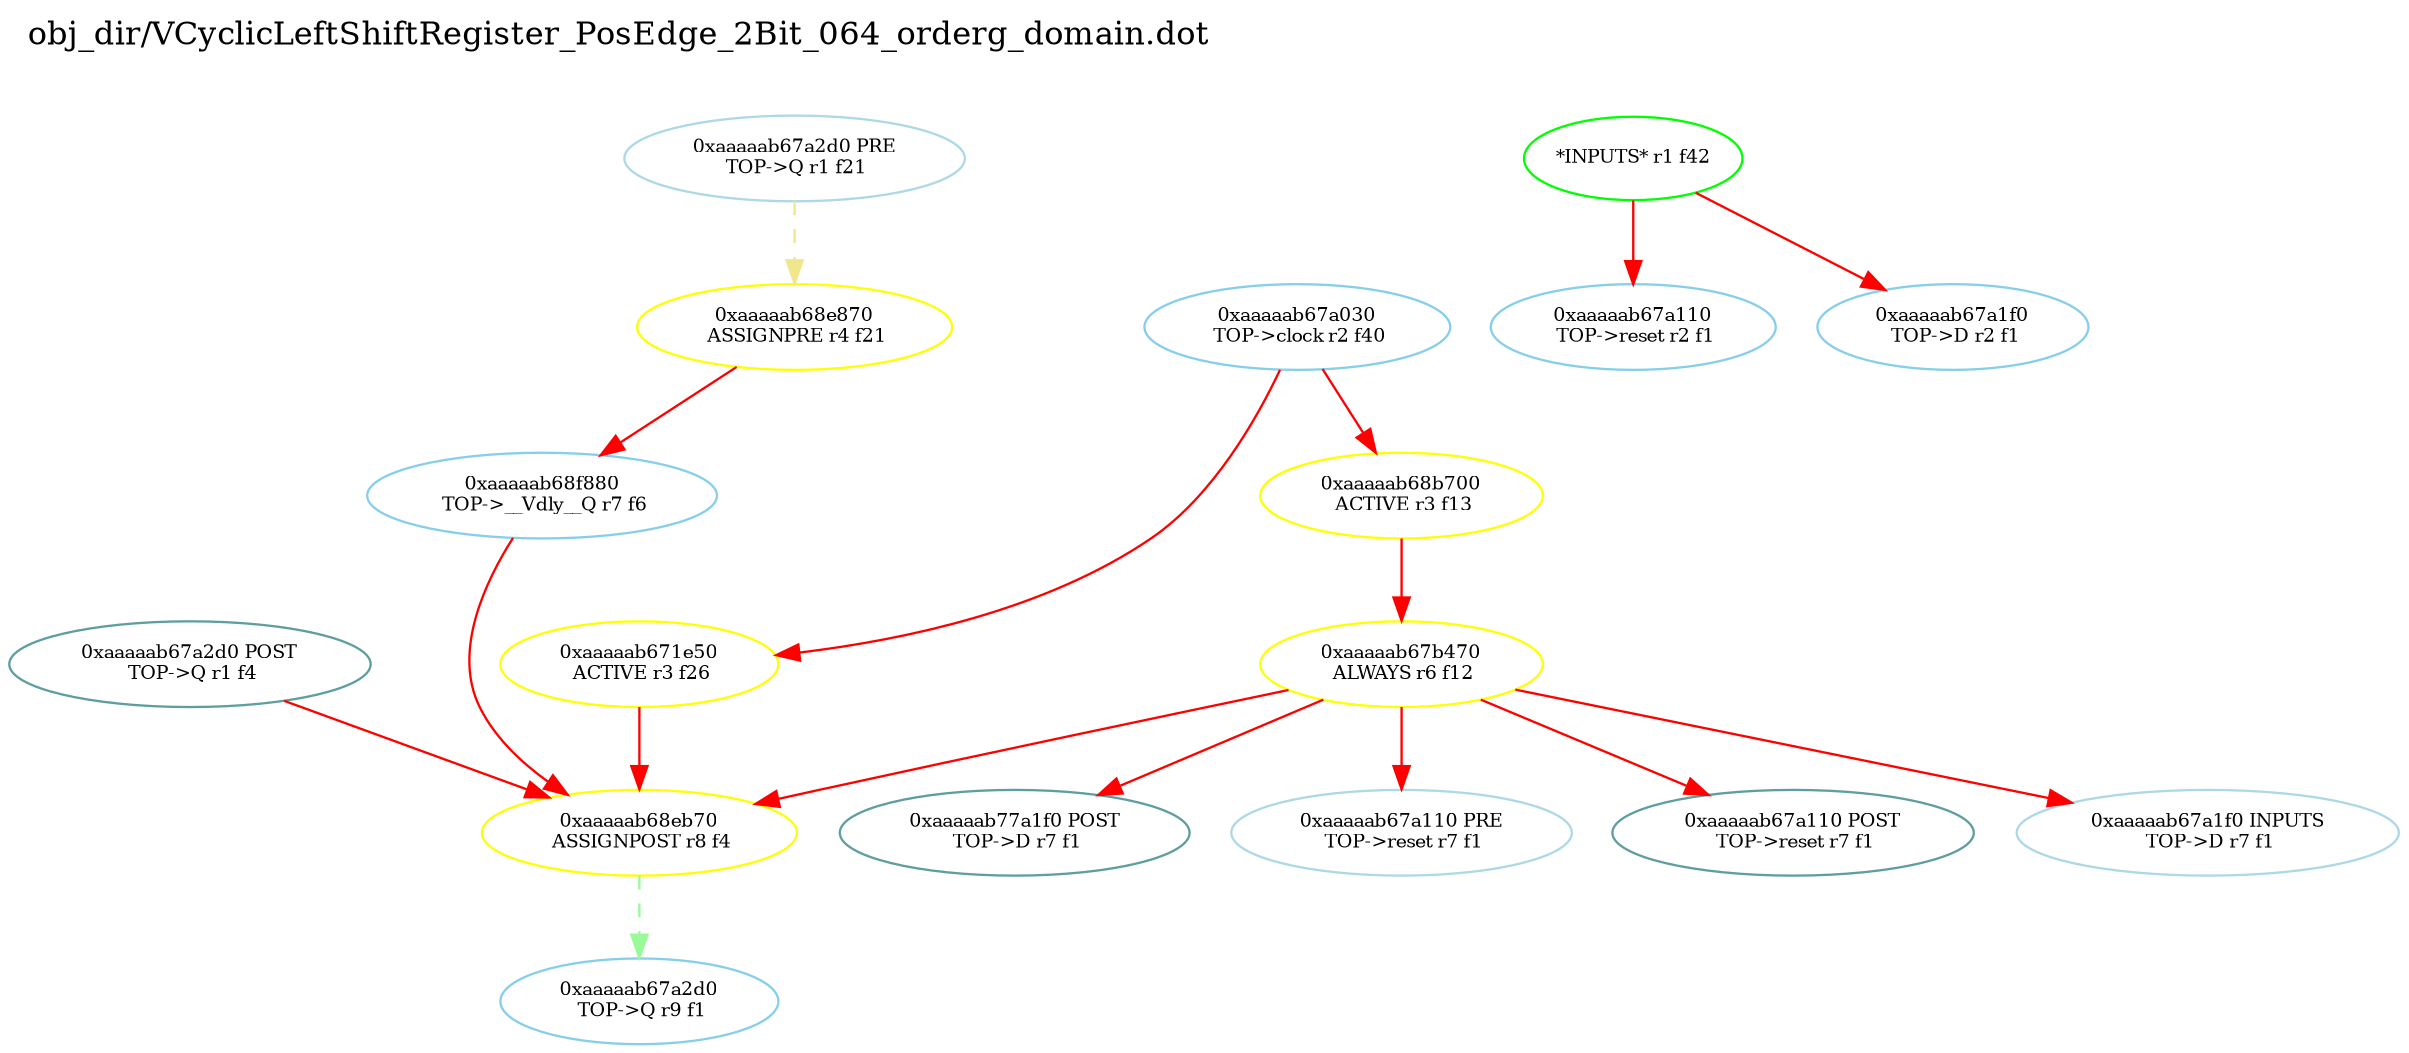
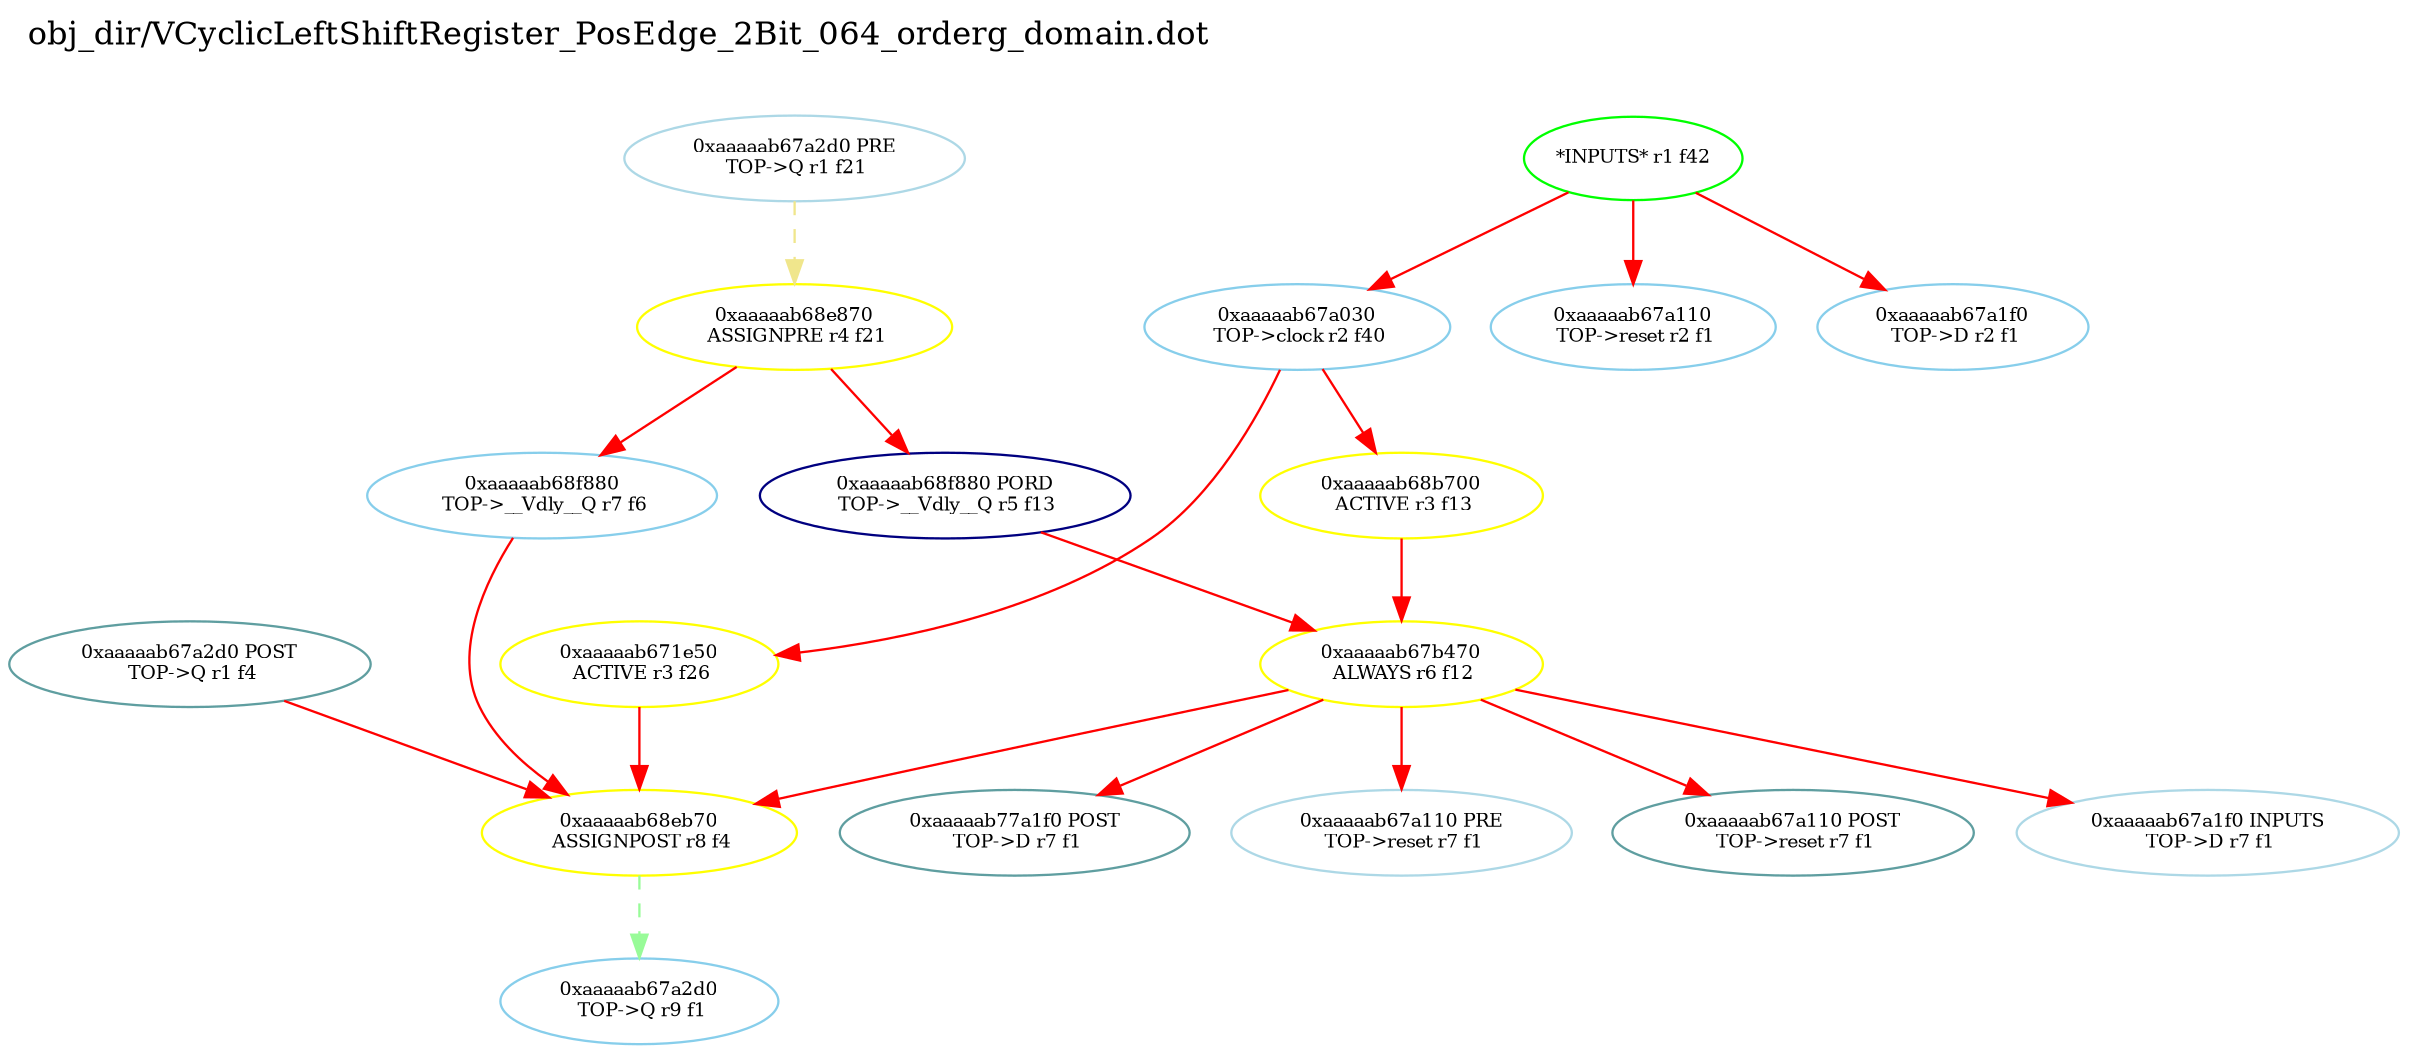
  digraph {
    label="obj_dir/VCyclicLeftShiftRegister_PosEdge_2Bit_064_orderg_domain.dot"
    labeljust=l
    labelloc=t
    rankdir=TB
    node [color=yellow fontsize=8]
    edge [color=red fontsize=8 weight=32]
    n1 [color=CadetBlue label="0xaaaaab67a2d0 POST\n TOP->Q r1 f4"]
    n2 [label="0xaaaaab68eb70\n ASSIGNPOST r8 f4"]
    n3 [color=skyblue label="0xaaaaab67a2d0\n TOP->Q r9 f1"]
    n4 [color=lightblue label="0xaaaaab67a2d0 PRE\n TOP->Q r1 f21"]
    n5 [label="0xaaaaab68e870\n ASSIGNPRE r4 f21"]
+   n6 [color=NavyBlue label="0xaaaaab68f880 PORD\n TOP->__Vdly__Q r5 f13"]
    n7 [color=skyblue label="0xaaaaab68f880\n TOP->__Vdly__Q r7 f6"]
    n8 [color=green label="*INPUTS* r1 f42"]
    n9 [color=skyblue label="0xaaaaab67a110\n TOP->reset r2 f1"]
    n10 [color=skyblue label="0xaaaaab67a1f0\n TOP->D r2 f1"]
    n11 [color=skyblue label="0xaaaaab67a030\n TOP->clock r2 f40"]
    n12 [label="0xaaaaab68b700\n ACTIVE r3 f13"]
    n13 [label="0xaaaaab671e50\n ACTIVE r3 f26"]
    n14 [label="0xaaaaab67b470\n ALWAYS r6 f12"]
    n15 [color=lightblue label="0xaaaaab67a110 PRE\n TOP->reset r7 f1"]
    n16 [color=CadetBlue label="0xaaaaab67a110 POST\n TOP->reset r7 f1"]
    n17 [color=lightblue label="0xaaaaab67a1f0 INPUTS\n TOP->D r7 f1"]
    n18 [color=CadetBlue label="0xaaaaab77a1f0 POST\n TOP->D r7 f1"]
    n1 -> n2 [weight=2]
    n2 -> n3 [color=PaleGreen style=dashed weight=1]
    n4 -> n5 [color=khaki style=dashed weight=3]
+   n5 -> n6
    n5 -> n7
+   n6 -> n14
    n7 -> n2 [weight=8]
    n8 -> n9 [weight=1]
    n8 -> n10 [weight=1]
+   n8 -> n11 [weight=1]
    n11 -> n12 [weight=8]
    n11 -> n13 [weight=8]
    n12 -> n14
    n13 -> n2
    n14 -> n2
    n14 -> n15
    n14 -> n16 [weight=2]
    n14 -> n17
    n14 -> n18 [weight=2]
  }
